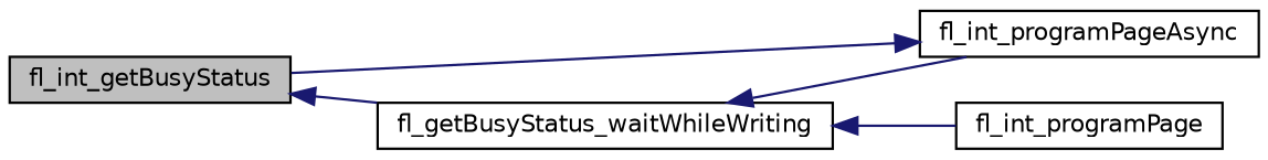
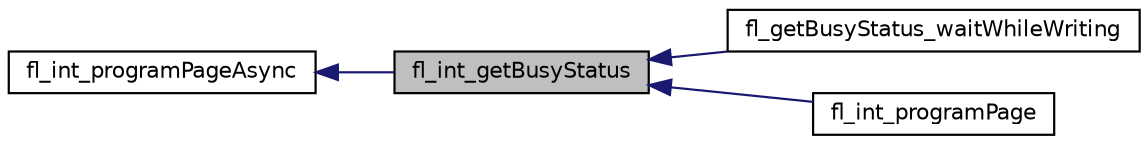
  digraph {
    rankdir=LR
    node [color=black fillcolor=white fontname=Helvetica fontsize=10 shape=record style=filled]
    edge [color=midnightblue dir=back fontname=Helvetica fontsize=10 labelfontname=Helvetica labelfontsize=10 style=solid]
    n1 [fillcolor=grey75 fontcolor=black height=0.2 label=fl_int_getBusyStatus width=0.4]
    n2 [height=0.2 label=fl_getBusyStatus_waitWhileWriting width=0.4]
    n3 [height=0.2 label=fl_int_programPageAsync width=0.4]
    n4 [height=0.2 label=fl_int_programPage width=0.4]
    n1 -> n2
-   n2 -> n3
-   n2 -> n4
+   n1 -> n4
    n3 -> n1
  }
